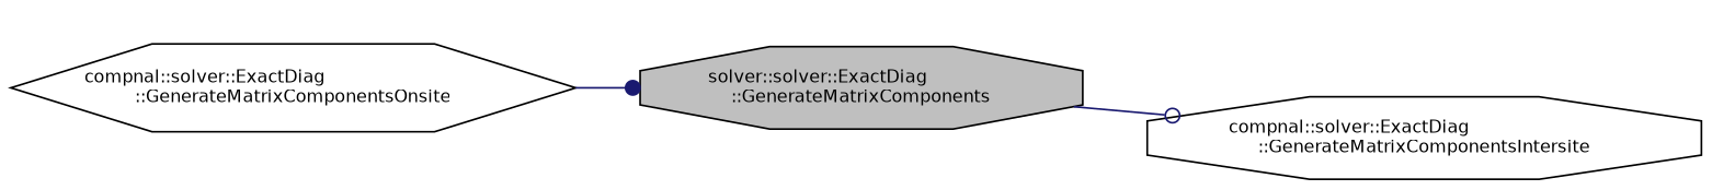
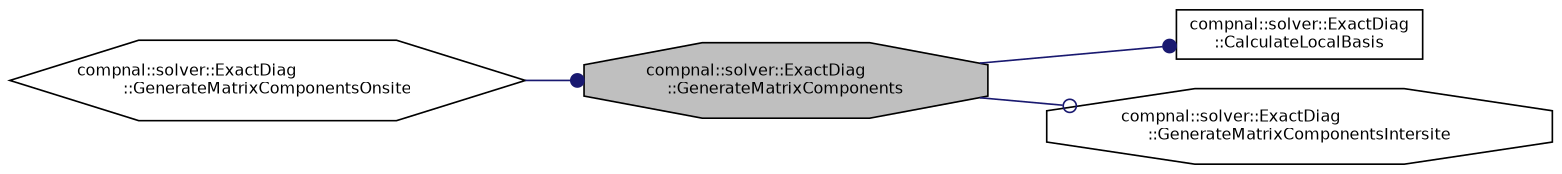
  digraph {
    rankdir=LR
    node [color=black fillcolor=white fontname=Helvetica fontsize=10 shape=octagon style=filled]
    edge [arrowhead=dot color=midnightblue fontname=Helvetica fontsize=10 labelfontname=Helvetica labelfontsize=10 style=solid]
-   n1 [fillcolor=grey75 fontcolor=black height=0.2 label="solver::solver::ExactDiag\l::GenerateMatrixComponents" width=0.4]
+   n1 [fillcolor=grey75 fontcolor=black height=0.2 label="compnal::solver::ExactDiag\l::GenerateMatrixComponents" width=0.4]
+   n2 [height=0.2 label="compnal::solver::ExactDiag\l::CalculateLocalBasis" shape=box width=0.4]
    n3 [height=0.2 label="compnal::solver::ExactDiag\l::GenerateMatrixComponentsIntersite" width=0.4]
    n4 [height=0.2 label="compnal::solver::ExactDiag\l::GenerateMatrixComponentsOnsite" shape=hexagon width=0.4]
+   n1 -> n2
    n1 -> n3 [arrowhead=odot]
    n4 -> n1
  }
